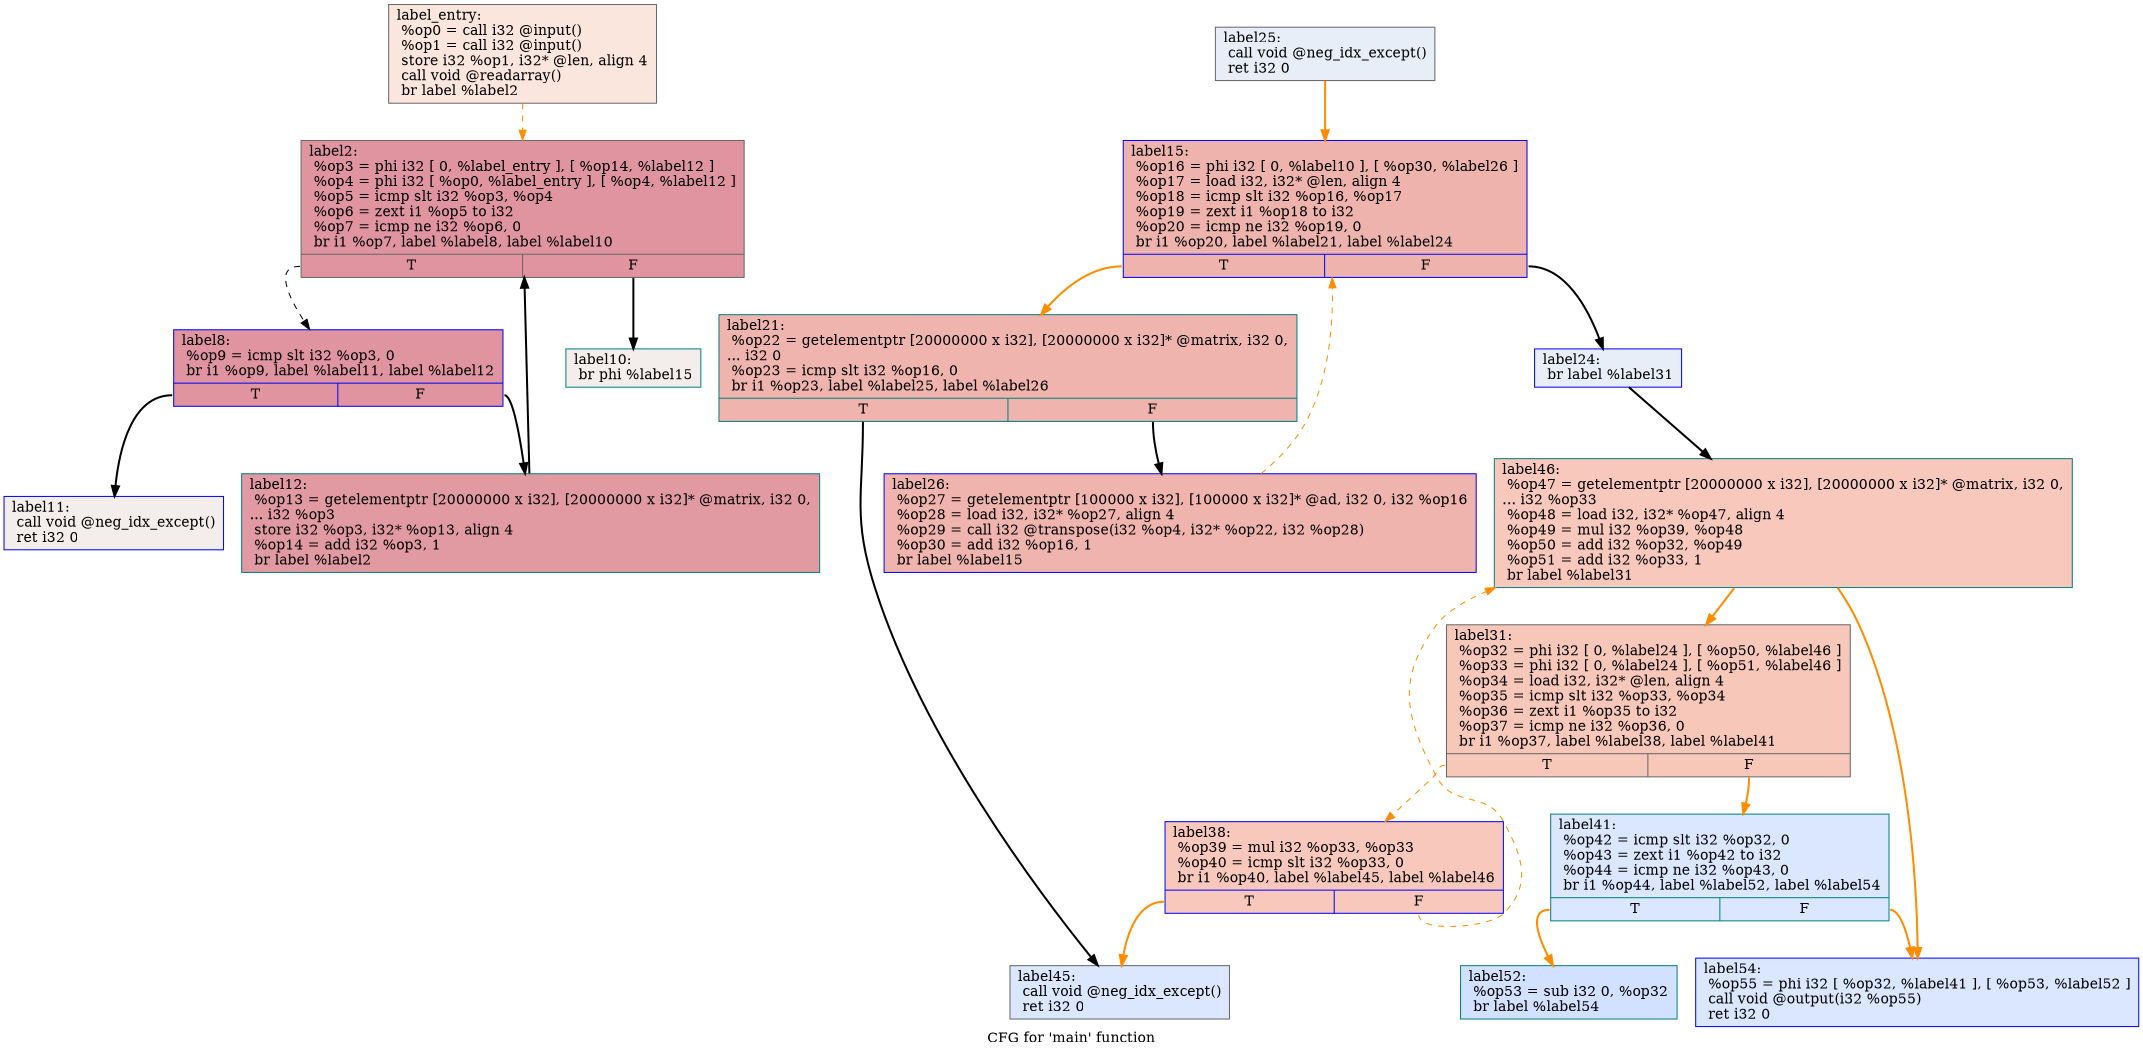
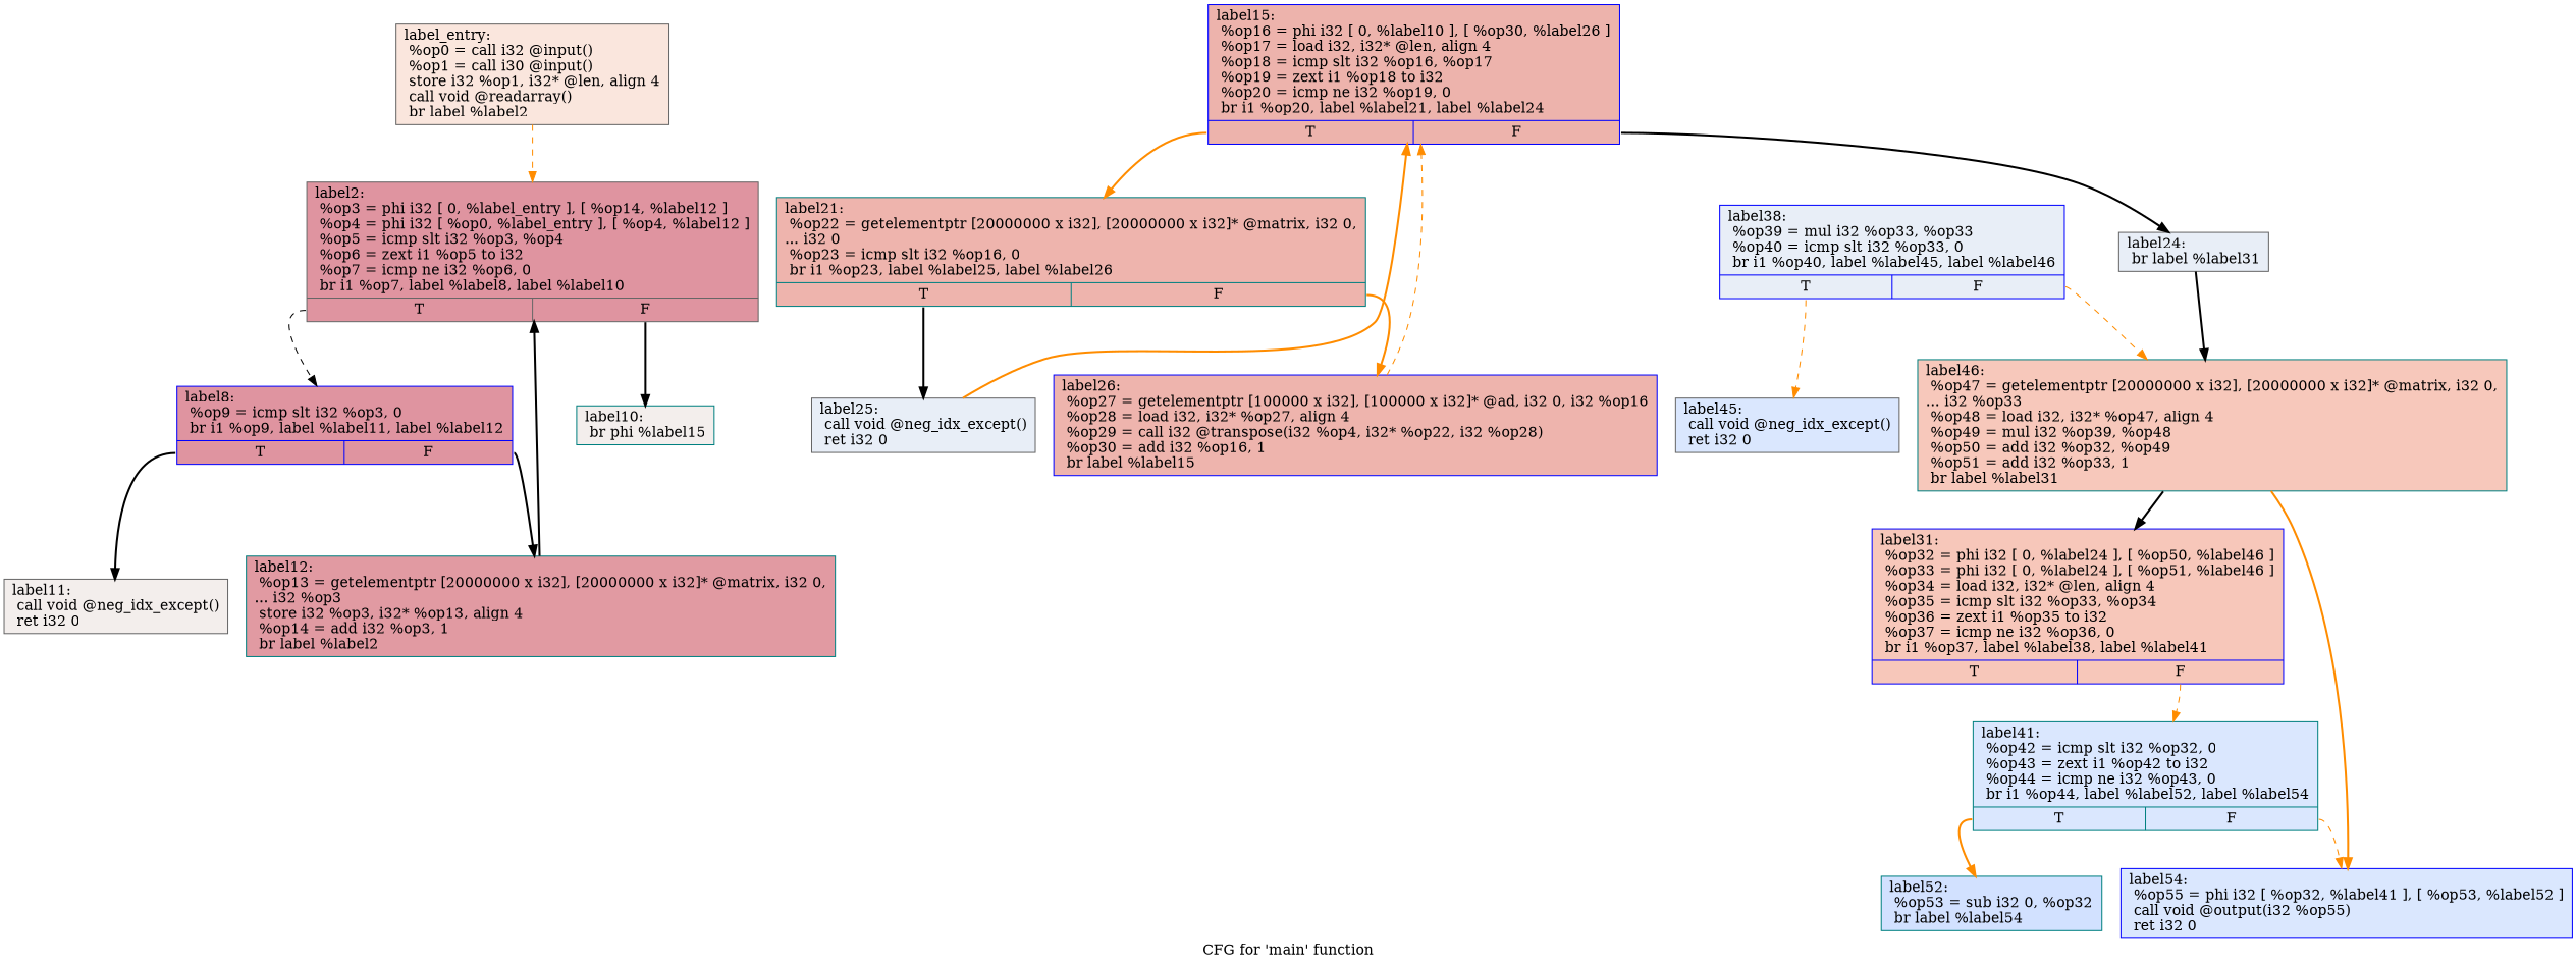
  digraph {
    label="CFG for 'main' function"
    node [color=gray40 fillcolor="#abc8fd70" shape=record style=filled]
    edge [color=darkorange style=bold]
-   n1 [fillcolor="#f3c7b170" label="{label_entry:\l  %op0 = call i32 @input()\l  %op1 = call i32 @input()\l  store i32 %op1, i32* @len, align 4\l  call void @readarray()\l  br label %label2\l}"]
+   n1 [fillcolor="#f3c7b170" label="{label_entry:\l  %op0 = call i32 @input()\l  %op1 = call i30 @input()\l  store i32 %op1, i32* @len, align 4\l  call void @readarray()\l  br label %label2\l}"]
    n2 [fillcolor="#b70d2870" label="{label2:                                           \l  %op3 = phi i32 [ 0, %label_entry ], [ %op14, %label12 ]\l  %op4 = phi i32 [ %op0, %label_entry ], [ %op4, %label12 ]\l  %op5 = icmp slt i32 %op3, %op4\l  %op6 = zext i1 %op5 to i32\l  %op7 = icmp ne i32 %op6, 0\l  br i1 %op7, label %label8, label %label10\l|{<s0>T|<s1>F}}"]
    n3 [color=blue fillcolor="#b70d2870" label="{label8:                                           \l  %op9 = icmp slt i32 %op3, 0\l  br i1 %op9, label %label11, label %label12\l|{<s0>T|<s1>F}}"]
    n4 [color=teal fillcolor="#e3d9d370" label="{label10:                                          \l  br phi %label15\l}"]
-   n5 [color=blue fillcolor="#e3d9d370" label="{label11:                                          \l  call void @neg_idx_except()\l  ret i32 0\l}"]
+   n5 [fillcolor="#e3d9d370" label="{label11:                                          \l  call void @neg_idx_except()\l  ret i32 0\l}"]
    n6 [color=teal fillcolor="#bb1b2c70" label="{label12:                                          \l  %op13 = getelementptr [20000000 x i32], [20000000 x i32]* @matrix, i32 0,\l... i32 %op3\l  store i32 %op3, i32* %op13, align 4\l  %op14 = add i32 %op3, 1\l  br label %label2\l}"]
    n7 [color=blue fillcolor="#d6524470" label="{label15:                                          \l  %op16 = phi i32 [ 0, %label10 ], [ %op30, %label26 ]\l  %op17 = load i32, i32* @len, align 4\l  %op18 = icmp slt i32 %op16, %op17\l  %op19 = zext i1 %op18 to i32\l  %op20 = icmp ne i32 %op19, 0\l  br i1 %op20, label %label21, label %label24\l|{<s0>T|<s1>F}}"]
    n8 [color=teal fillcolor="#d8564670" label="{label21:                                          \l  %op22 = getelementptr [20000000 x i32], [20000000 x i32]* @matrix, i32 0,\l... i32 0\l  %op23 = icmp slt i32 %op16, 0\l  br i1 %op23, label %label25, label %label26\l|{<s0>T|<s1>F}}"]
-   n9 [color=blue fillcolor="#cbd8ee70" label="{label24:                                          \l  br label %label31\l}"]
+   n9 [fillcolor="#cbd8ee70" label="{label24:                                          \l  br label %label31\l}"]
    n10 [fillcolor="#cbd8ee70" label="{label25:                                          \l  call void @neg_idx_except()\l  ret i32 0\l}"]
    n11 [color=blue fillcolor="#d8564670" label="{label26:                                          \l  %op27 = getelementptr [100000 x i32], [100000 x i32]* @ad, i32 0, i32 %op16\l  %op28 = load i32, i32* %op27, align 4\l  %op29 = call i32 @transpose(i32 %op4, i32* %op22, i32 %op28)\l  %op30 = add i32 %op16, 1\l  br label %label15\l}"]
    n12 [color=teal fillcolor="#ed836670" label="{label46:                                          \l  %op47 = getelementptr [20000000 x i32], [20000000 x i32]* @matrix, i32 0,\l... i32 %op33\l  %op48 = load i32, i32* %op47, align 4\l  %op49 = mul i32 %op39, %op48\l  %op50 = add i32 %op32, %op49\l  %op51 = add i32 %op33, 1\l  br label %label31\l}"]
-   n13 [fillcolor="#ec7f6370" label="{label31:                                          \l  %op32 = phi i32 [ 0, %label24 ], [ %op50, %label46 ]\l  %op33 = phi i32 [ 0, %label24 ], [ %op51, %label46 ]\l  %op34 = load i32, i32* @len, align 4\l  %op35 = icmp slt i32 %op33, %op34\l  %op36 = zext i1 %op35 to i32\l  %op37 = icmp ne i32 %op36, 0\l  br i1 %op37, label %label38, label %label41\l|{<s0>T|<s1>F}}"]
-   n14 [color=blue fillcolor="#ed836670" label="{label38:                                          \l  %op39 = mul i32 %op33, %op33\l  %op40 = icmp slt i32 %op33, 0\l  br i1 %op40, label %label45, label %label46\l|{<s0>T|<s1>F}}"]
+   n13 [color=blue fillcolor="#ec7f6370" label="{label31:                                          \l  %op32 = phi i32 [ 0, %label24 ], [ %op50, %label46 ]\l  %op33 = phi i32 [ 0, %label24 ], [ %op51, %label46 ]\l  %op34 = load i32, i32* @len, align 4\l  %op35 = icmp slt i32 %op33, %op34\l  %op36 = zext i1 %op35 to i32\l  %op37 = icmp ne i32 %op36, 0\l  br i1 %op37, label %label38, label %label41\l|{<s0>T|<s1>F}}"]
+   n14 [color=blue fillcolor="#cbd8ee70" label="{label38:                                          \l  %op39 = mul i32 %op33, %op33\l  %op40 = icmp slt i32 %op33, 0\l  br i1 %op40, label %label45, label %label46\l|{<s0>T|<s1>F}}"]
    n15 [color=teal label="{label41:                                          \l  %op42 = icmp slt i32 %op32, 0\l  %op43 = zext i1 %op42 to i32\l  %op44 = icmp ne i32 %op43, 0\l  br i1 %op44, label %label52, label %label54\l|{<s0>T|<s1>F}}"]
    n16 [label="{label45:                                          \l  call void @neg_idx_except()\l  ret i32 0\l}"]
    n17 [color=teal fillcolor="#9abbff70" label="{label52:                                          \l  %op53 = sub i32 0, %op32\l  br label %label54\l}"]
    n18 [color=blue label="{label54:                                          \l  %op55 = phi i32 [ %op32, %label41 ], [ %op53, %label52 ]\l  call void @output(i32 %op55)\l  ret i32 0\l}"]
    n1 -> n2 [style=dashed]
    n2 -> n3 [color=black style=dashed tailport=s0]
    n2 -> n4 [color=black tailport=s1]
    n3 -> n5 [color=black tailport=s0]
    n3 -> n6 [color=black tailport=s1]
    n6 -> n2 [color=black]
    n7 -> n8 [tailport=s0]
    n7 -> n9 [color=black tailport=s1]
-   n8 -> n16 [color=black tailport=s0]
-   n8 -> n11 [color=black tailport=s1]
+   n8 -> n10 [color=black tailport=s0]
+   n8 -> n11 [tailport=s1]
    n9 -> n12 [color=black]
    n10 -> n7
    n11 -> n7 [style=dashed]
-   n12 -> n13
+   n12 -> n13 [color=black]
    n12 -> n18
-   n13 -> n14 [style=dashed tailport=s0]
-   n13 -> n15 [tailport=s1]
+   n13 -> n15 [style=dashed tailport=s1]
    n14 -> n12 [style=dashed tailport=s1]
-   n14 -> n16 [tailport=s0]
+   n14 -> n16 [style=dashed tailport=s0]
    n15 -> n17 [tailport=s0]
-   n15 -> n18 [tailport=s1]
+   n15 -> n18 [style=dashed tailport=s1]
  }
